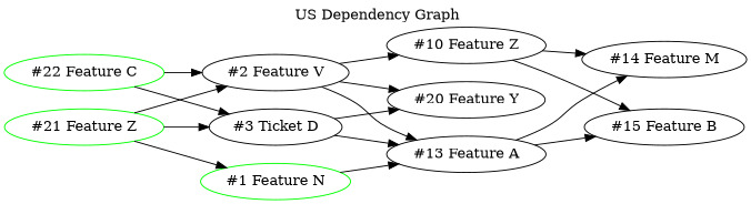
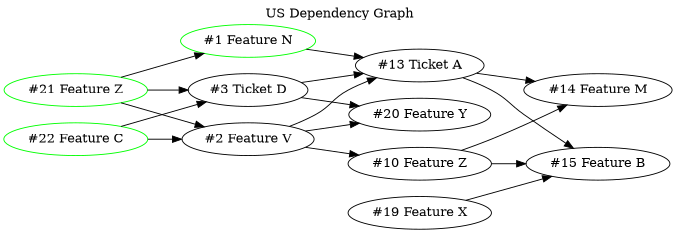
  digraph {
    label=" US Dependency Graph"
    labelloc=t
    rankdir=LR
    node [color=black]
    n1 [color=green label="#1 Feature N"]
-   n2 [label="#13 Feature A"]
+   n2 [label="#13 Ticket A"]
    n3 [label="#14 Feature M"]
    n4 [label="#15 Feature B"]
+   n5 [label="#19 Feature X"]
    n6 [label="#10 Feature Z"]
    n7 [label="#2 Feature V"]
    n8 [label="#20 Feature Y"]
    n9 [color=green label="#21 Feature Z"]
    n10 [label="#3 Ticket D"]
    n11 [color=green label="#22 Feature C"]
    n1 -> n2
    n2 -> n3
    n2 -> n4
+   n5 -> n4
    n6 -> n3
    n6 -> n4
    n7 -> n2
    n7 -> n6
    n7 -> n8
    n9 -> n1
    n9 -> n7
    n9 -> n10
    n10 -> n2
    n10 -> n8
    n11 -> n7
    n11 -> n10
  }
